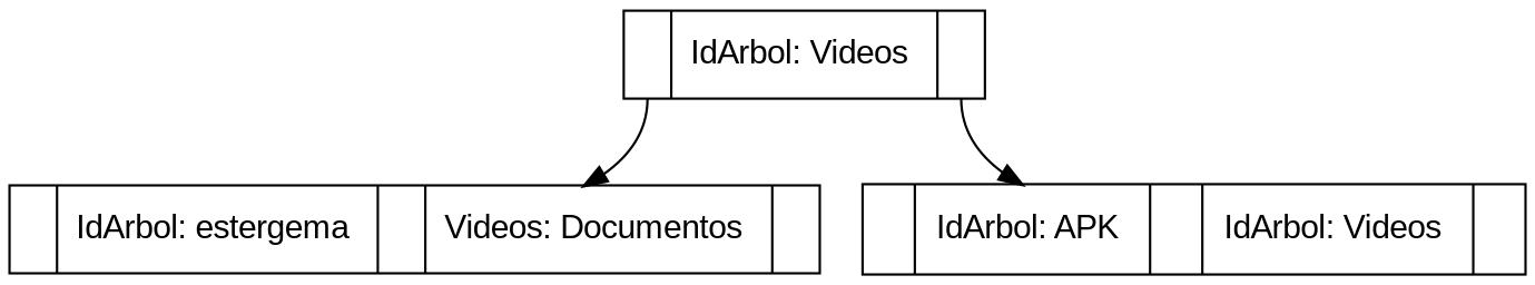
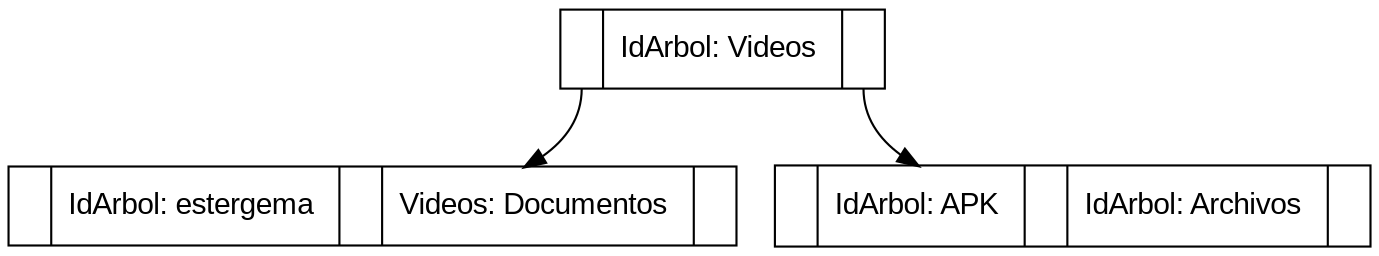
  digraph {
    fontname="Liberation Sans"
    rankdir=TD
    node [fontname="Liberation Sans" shape=record]
    edge [fontname="Liberation Sans"]
    n1 [label="<r0> | <cl1>IdArbol: Videos &#92; | <r1> "]
    n2 [label="<r0> | <cl1>IdArbol: estergema &#92; | <r1> | <cl2>Videos: Documentos &#92; | <r2> "]
-   n3 [label="<r0> | <cl1>IdArbol: APK &#92; | <r1> | <cl2>IdArbol: Videos &#92; | <r2> "]
+   n3 [label="<r0> | <cl1>IdArbol: APK &#92; | <r1> | <cl2>IdArbol: Archivos &#92; | <r2> "]
    n1 -> n2 [tailport=r0]
    n1 -> n3 [tailport=r1]
  }
